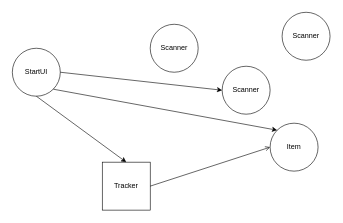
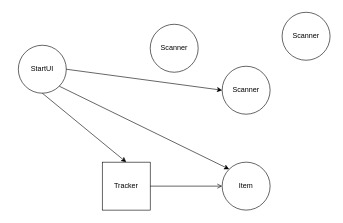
  <mxCell id="0" />
  <mxCell id="1" parent="0" />
  <mxCell id="2" value="Tracker" style="whiteSpace=wrap;html=1;aspect=fixed;rounded=0;" parent="1" vertex="1"><mxGeometry x="170" y="270" width="80" height="80" as="geometry" /></mxCell>
  <mxCell id="3" value="Scanner" style="ellipse;whiteSpace=wrap;html=1;aspect=fixed;" parent="1" vertex="1"><mxGeometry x="370" y="110" width="80" height="80" as="geometry" /></mxCell>
- <mxCell id="4" value="StartUI" style="ellipse;whiteSpace=wrap;html=1;aspect=fixed;" parent="1" vertex="1"><mxGeometry x="20" y="80" width="80" height="80" as="geometry" /></mxCell>
- <mxCell id="5" value="Item" style="ellipse;whiteSpace=wrap;html=1;aspect=fixed;" parent="1" vertex="1"><mxGeometry x="450" y="205" width="80" height="80" as="geometry" /></mxCell>
+ <mxCell id="4" value="StartUI" style="ellipse;whiteSpace=wrap;html=1;aspect=fixed;" parent="1" vertex="1"><mxGeometry x="30" y="75" width="80" height="80" as="geometry" /></mxCell>
+ <mxCell id="5" value="Item" style="ellipse;whiteSpace=wrap;html=1;aspect=fixed;" parent="1" vertex="1"><mxGeometry x="370" y="270" width="80" height="80" as="geometry" /></mxCell>
  <mxCell id="6" value="" style="endArrow=open;html=1;exitX=1;exitY=0.5;exitDx=0;exitDy=0;entryX=0;entryY=0.5;entryDx=0;entryDy=0;" parent="1" source="2" target="5" edge="1"><mxGeometry width="50" height="50" relative="1" as="geometry"><mxPoint x="310" y="250" as="sourcePoint" /><mxPoint x="360" y="200" as="targetPoint" /></mxGeometry></mxCell>
  <mxCell id="7" value="" style="endArrow=classic;html=1;exitX=0.5;exitY=1;exitDx=0;exitDy=0;entryX=0.5;entryY=0;entryDx=0;entryDy=0;" parent="1" source="4" target="2" edge="1"><mxGeometry width="50" height="50" relative="1" as="geometry"><mxPoint x="310" y="250" as="sourcePoint" /><mxPoint x="360" y="200" as="targetPoint" /></mxGeometry></mxCell>
  <mxCell id="8" value="" style="endArrow=classic;html=1;exitX=1;exitY=0.5;exitDx=0;exitDy=0;entryX=0;entryY=0.5;entryDx=0;entryDy=0;" parent="1" source="4" target="3" edge="1"><mxGeometry width="50" height="50" relative="1" as="geometry"><mxPoint x="310" y="250" as="sourcePoint" /><mxPoint x="360" y="200" as="targetPoint" /></mxGeometry></mxCell>
  <mxCell id="9" value="" style="endArrow=classic;html=1;exitX=1;exitY=1;exitDx=0;exitDy=0;entryX=0;entryY=0;entryDx=0;entryDy=0;" parent="1" source="4" target="5" edge="1"><mxGeometry width="50" height="50" relative="1" as="geometry"><mxPoint x="310" y="250" as="sourcePoint" /><mxPoint x="360" y="200" as="targetPoint" /></mxGeometry></mxCell>
  <mxCell id="10" value="Scanner" style="ellipse;whiteSpace=wrap;html=1;aspect=fixed;" vertex="1" parent="1"><mxGeometry x="470" y="20" width="80" height="80" as="geometry" /></mxCell>
  <mxCell id="11" value="Scanner" style="ellipse;whiteSpace=wrap;html=1;aspect=fixed;" vertex="1" parent="1"><mxGeometry x="250" y="40" width="80" height="80" as="geometry" /></mxCell>
